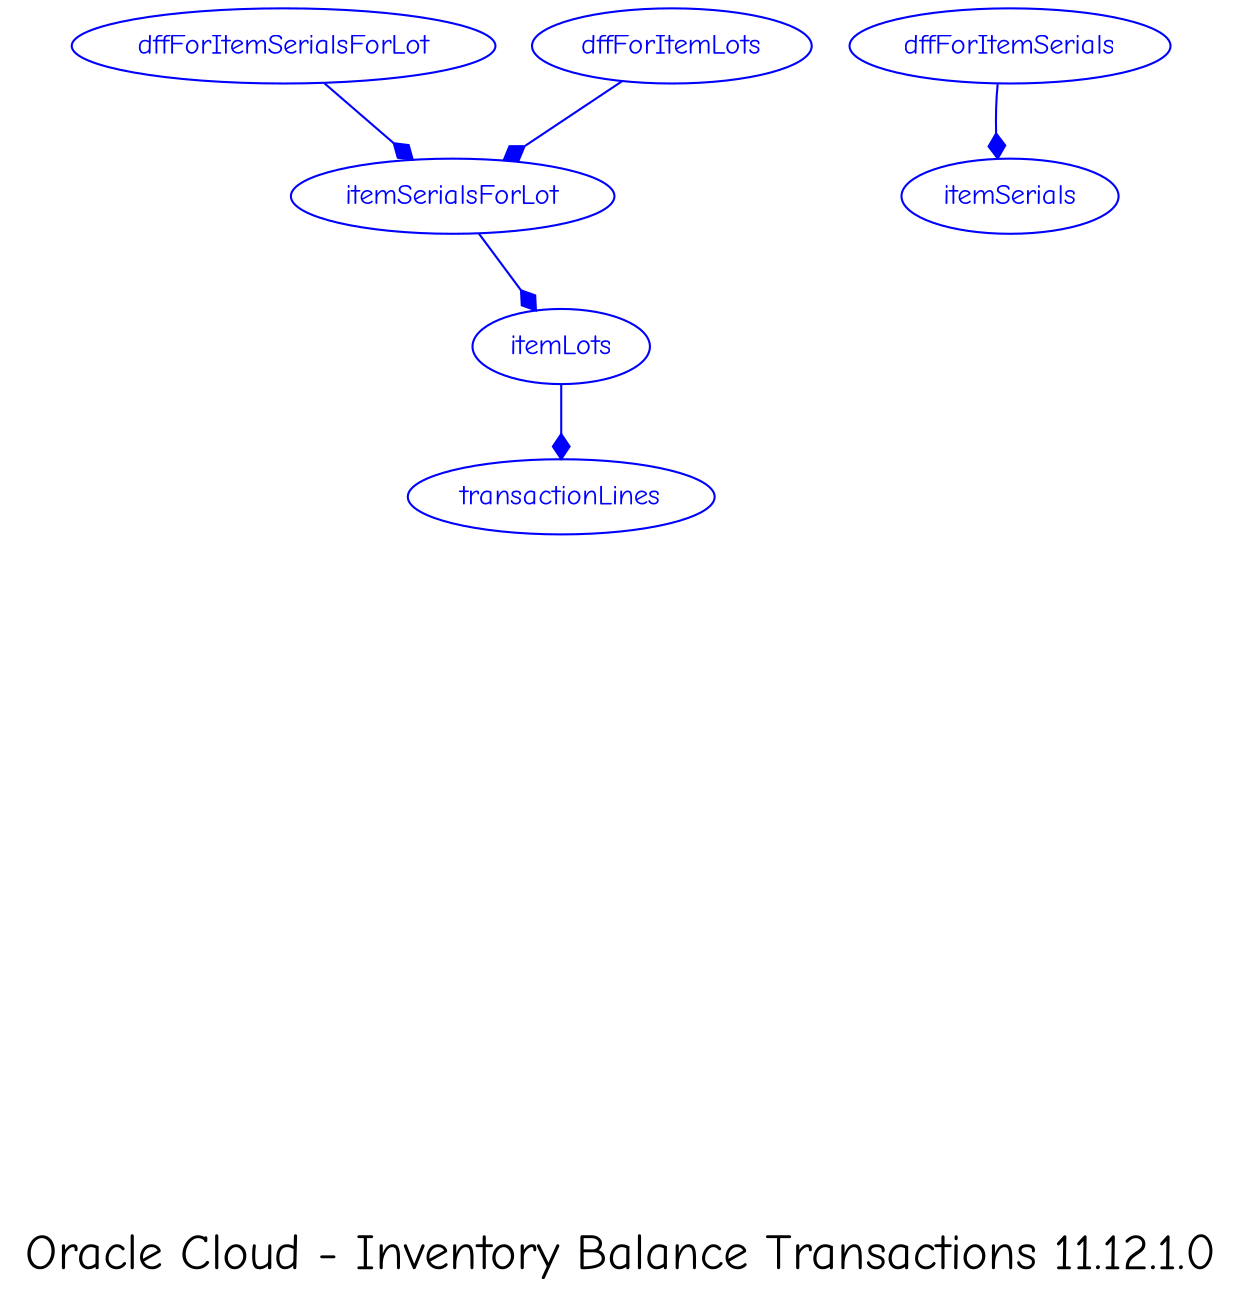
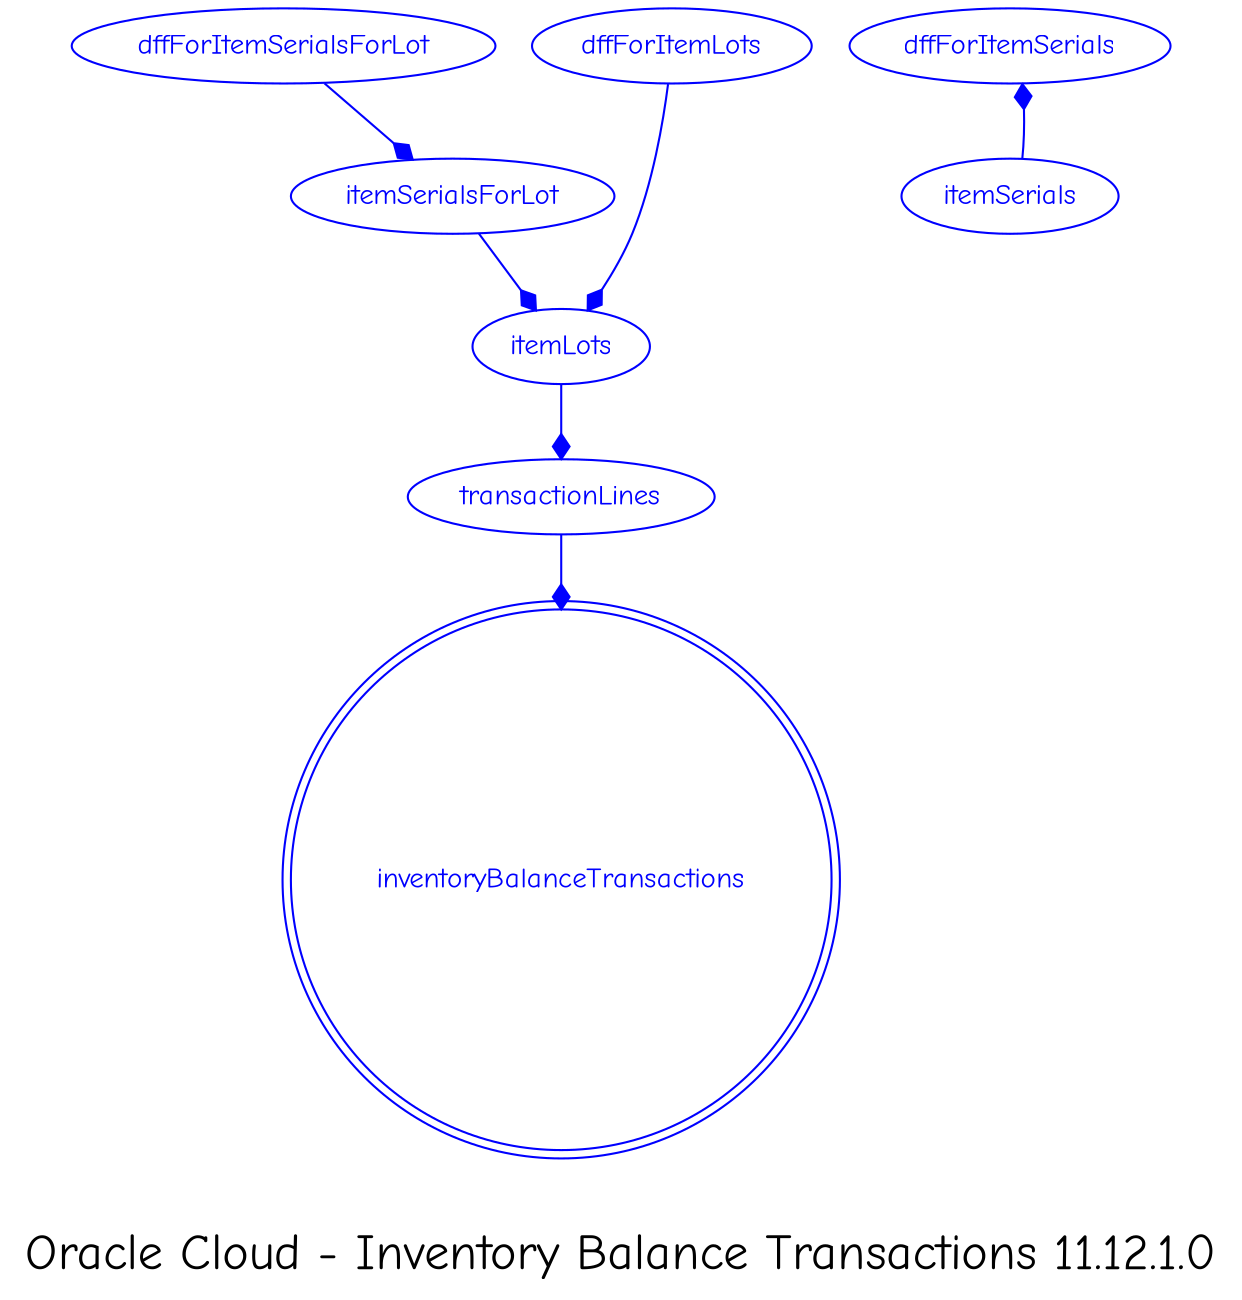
  digraph {
    fontname="Comic Neue"
    fontsize=24
    label="Oracle Cloud - Inventory Balance Transactions 11.12.1.0"
    splines=true
    node [color=blue fontcolor=blue fontname="Comic Neue" shape=ellipse]
    edge [arrowhead=diamond arrowtail=none color=blue fontcolor=blue fontname="Comic Neue"]
+   inventoryBalanceTransactions [shape=doublecircle]
    transactionLines
    dffForItemSerials
    itemSerials
    itemLots
    itemSerialsForLot
    dffForItemSerialsForLot
    dffForItemLots
-   dffForItemSerials -> itemSerials
+   transactionLines -> inventoryBalanceTransactions
+   itemSerials -> dffForItemSerials
    itemLots -> transactionLines
    itemSerialsForLot -> itemLots
    dffForItemSerialsForLot -> itemSerialsForLot
-   dffForItemLots -> itemSerialsForLot
+   dffForItemLots -> itemLots
  }
